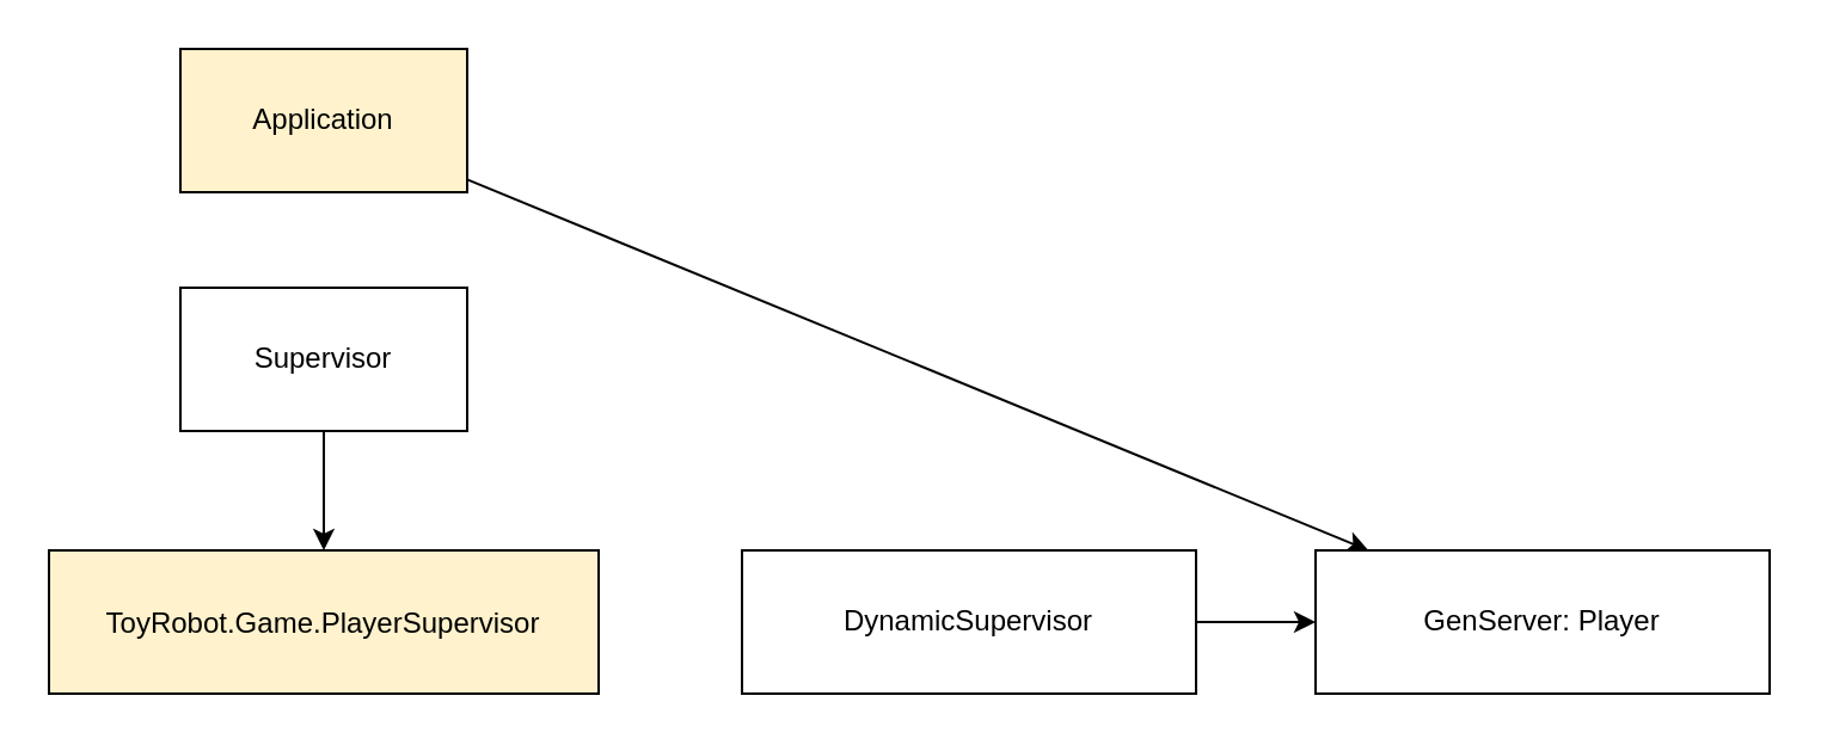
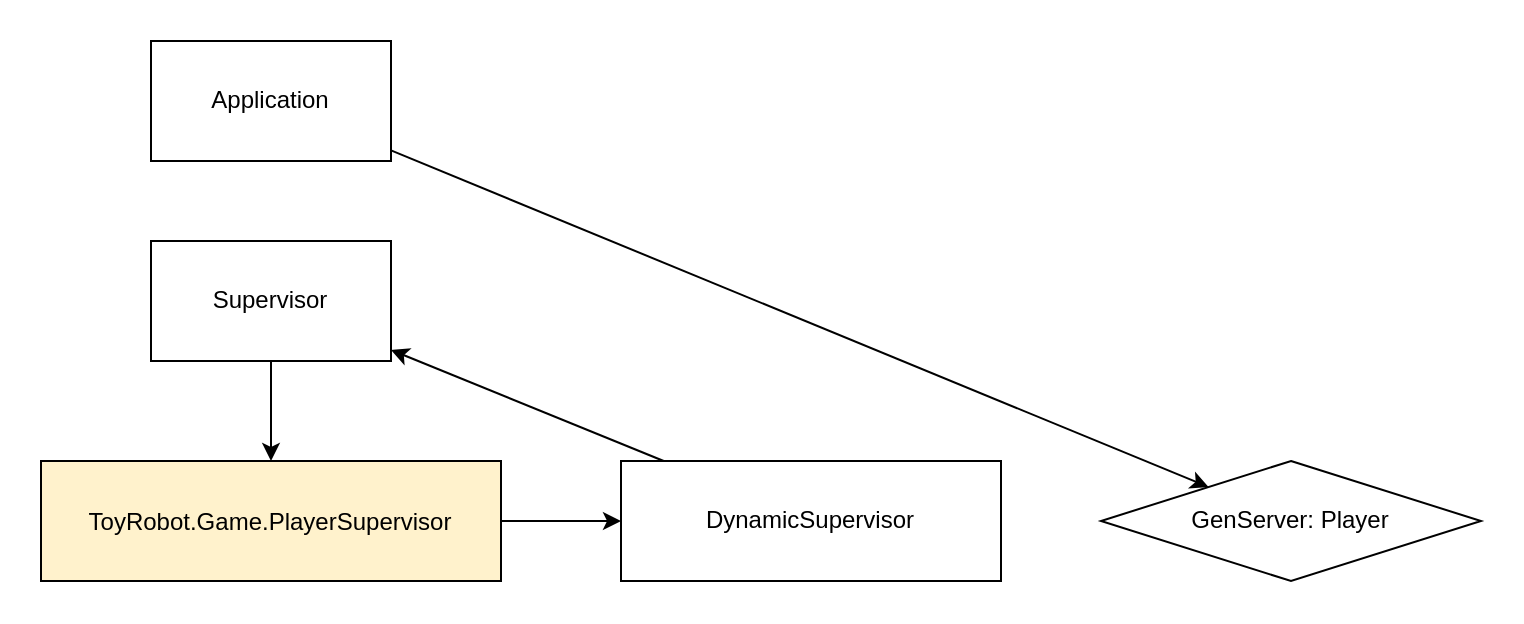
  <mxCell id="0" />
  <mxCell id="1" parent="0" />
- <mxCell id="2" value="Application" style="rounded=0;whiteSpace=wrap;html=1;fillColor=#fff2cc;" vertex="1" parent="1"><mxGeometry x="75" y="20" width="120" height="60" as="geometry" /></mxCell>
+ <mxCell id="2" value="Application" style="rounded=0;whiteSpace=wrap;html=1;" vertex="1" parent="1"><mxGeometry x="75" y="20" width="120" height="60" as="geometry" /></mxCell>
  <mxCell id="3" value="&lt;div style=&quot;line-height: 18px;&quot;&gt;ToyRobot.Game.PlayerSupervisor&lt;/div&gt;" style="rounded=0;whiteSpace=wrap;html=1;fillColor=#fff2cc;" vertex="1" parent="1"><mxGeometry x="20" y="230" width="230" height="60" as="geometry" /></mxCell>
  <mxCell id="4" value="" style="endArrow=classic;html=1;rounded=0;" edge="1" parent="1" source="2" target="9"><mxGeometry width="50" height="50" relative="1" as="geometry"><mxPoint x="100" y="110" as="sourcePoint" /><mxPoint x="410" y="200" as="targetPoint" /></mxGeometry></mxCell>
  <mxCell id="5" value="DynamicSupervisor" style="rounded=0;whiteSpace=wrap;html=1;" vertex="1" parent="1"><mxGeometry x="310" y="230" width="190" height="60" as="geometry" /></mxCell>
  <mxCell id="6" value="Supervisor" style="rounded=0;whiteSpace=wrap;html=1;" vertex="1" parent="1"><mxGeometry x="75" y="120" width="120" height="60" as="geometry" /></mxCell>
  <mxCell id="7" value="" style="endArrow=classic;html=1;rounded=0;" edge="1" parent="1" source="6" target="3"><mxGeometry width="50" height="50" relative="1" as="geometry"><mxPoint x="360" y="240" as="sourcePoint" /><mxPoint x="410" y="190" as="targetPoint" /></mxGeometry></mxCell>
- <mxCell id="9" value="GenServer: Player" style="rounded=0;whiteSpace=wrap;html=1;" vertex="1" parent="1"><mxGeometry x="550" y="230" width="190" height="60" as="geometry" /></mxCell>
- <mxCell id="10" value="" style="endArrow=classic;html=1;rounded=0;" edge="1" parent="1" source="5" target="9"><mxGeometry width="50" height="50" relative="1" as="geometry"><mxPoint x="360" y="240" as="sourcePoint" /><mxPoint x="410" y="190" as="targetPoint" /></mxGeometry></mxCell>
+ <mxCell id="8" value="" style="endArrow=classic;html=1;rounded=0;" edge="1" parent="1" source="3" target="5"><mxGeometry width="50" height="50" relative="1" as="geometry"><mxPoint x="360" y="240" as="sourcePoint" /><mxPoint x="410" y="190" as="targetPoint" /></mxGeometry></mxCell>
+ <mxCell id="9" value="GenServer: Player" style="rhombus;whiteSpace=wrap;html=1;" vertex="1" parent="1"><mxGeometry x="550" y="230" width="190" height="60" as="geometry" /></mxCell>
+ <mxCell id="10" value="" style="endArrow=classic;html=1;rounded=0;" edge="1" parent="1" source="5" target="6"><mxGeometry width="50" height="50" relative="1" as="geometry"><mxPoint x="360" y="240" as="sourcePoint" /><mxPoint x="410" y="190" as="targetPoint" /></mxGeometry></mxCell>
